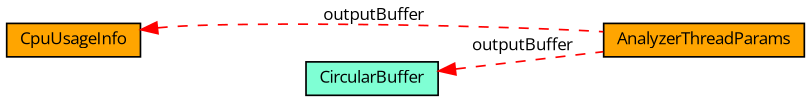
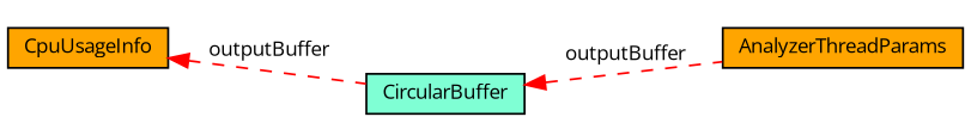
  digraph {
    fontname="Open Sans"
    rankdir=LR
    node [color=black fillcolor=orange fontname="Open Sans" fontsize=10 shape=record style=filled]
    edge [color=red dir=back fontname="Open Sans" fontsize=10 labelfontname=Helvetica labelfontsize=10 style=dashed]
    n1 [fontcolor=black height=0.2 label=AnalyzerThreadParams width=0.4]
    n2 [fillcolor=aquamarine height=0.2 label=CircularBuffer width=0.4]
    n3 [height=0.2 label=CpuUsageInfo width=0.4]
    n2 -> n1 [label=" outputBuffer"]
-   n3 -> n1 [label=" outputBuffer"]
+   n3 -> n2 [label=" outputBuffer"]
  }
